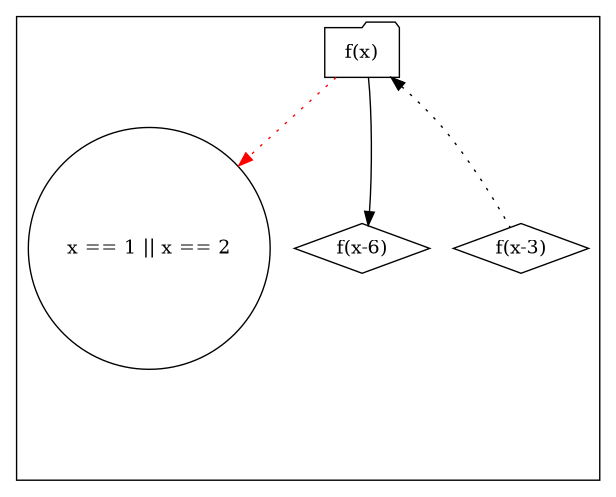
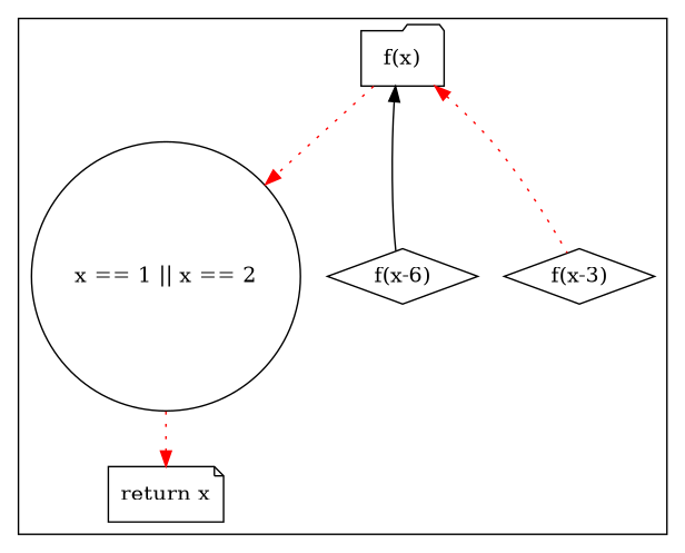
  digraph {
    node [shape=diamond]
    edge [dir=front style=dotted]
    n1 [label="f(x)" shape=folder]
    n2 [label="x == 1 || x == 2" shape=circle]
    n3 [label="f(x-6)"]
    n4 [label="f(x-3)"]
+   n5 [label="return x" shape=note]
    subgraph cluster_1 {
      n1
      n2
      n3
      n4
+     n5
    }
    n1 -> n2 [color=red]
-   n3 -> n1 [dir=back style=solid]
-   n1 -> n4 [dir=back]
+   n1 -> n3 [dir=back style=solid]
+   n1 -> n4 [dir=back color=red]
+   n2 -> n5 [color=red]
  }
